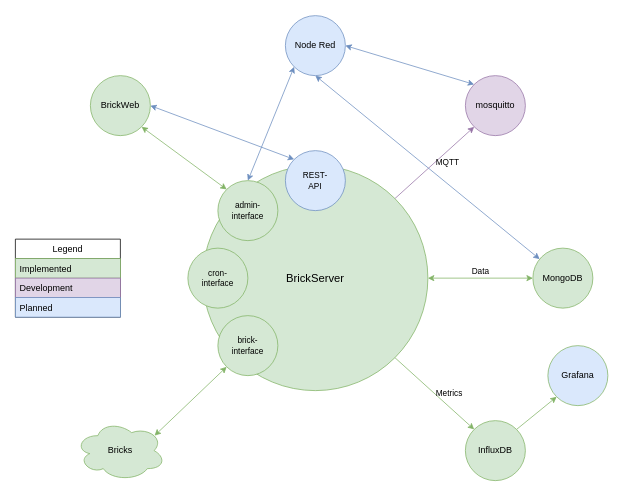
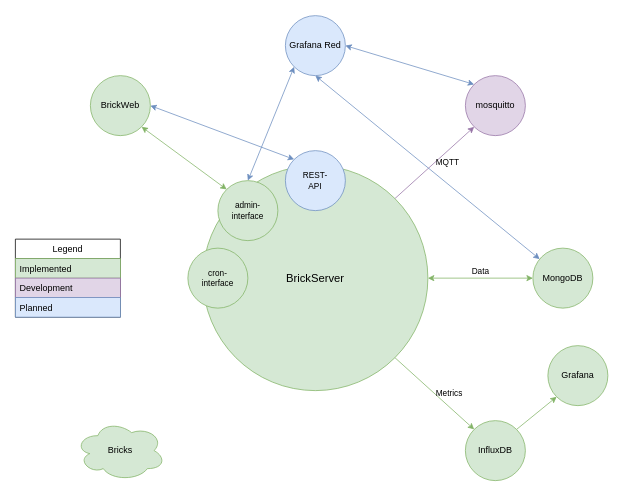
  <mxCell id="0" />
  <mxCell id="1" parent="0" />
  <mxCell id="2" value="MQTT" style="edgeStyle=none;rounded=0;orthogonalLoop=1;jettySize=auto;html=1;exitX=1;exitY=0;exitDx=0;exitDy=0;entryX=0;entryY=1;entryDx=0;entryDy=0;startArrow=none;startFill=0;fillColor=#e1d5e7;strokeColor=#9673a6;fontSize=11;align=left;labelBackgroundColor=none;horizontal=1;" edge="1" parent="1" source="5" target="11"><mxGeometry relative="1" as="geometry" /></mxCell>
  <mxCell id="3" value="Data" style="edgeStyle=none;rounded=0;orthogonalLoop=1;jettySize=auto;html=1;exitX=1;exitY=0.5;exitDx=0;exitDy=0;entryX=0;entryY=0.5;entryDx=0;entryDy=0;startArrow=classic;startFill=1;fillColor=#d5e8d4;strokeColor=#82b366;verticalAlign=bottom;fontSize=11;labelBackgroundColor=none;" edge="1" parent="1" source="5" target="14"><mxGeometry relative="1" as="geometry" /></mxCell>
  <mxCell id="4" value="Metrics" style="edgeStyle=none;rounded=0;orthogonalLoop=1;jettySize=auto;html=1;exitX=1;exitY=1;exitDx=0;exitDy=0;entryX=0;entryY=0;entryDx=0;entryDy=0;startArrow=none;startFill=0;fillColor=#d5e8d4;strokeColor=#82b366;verticalAlign=middle;align=left;labelBackgroundColor=none;" edge="1" parent="1" source="5" target="13"><mxGeometry relative="1" as="geometry" /></mxCell>
  <mxCell id="5" value="BrickServer" style="ellipse;whiteSpace=wrap;html=1;aspect=fixed;fillColor=#d5e8d4;strokeColor=#82b366;fontSize=15;" vertex="1" parent="1"><mxGeometry x="270" y="220" width="300" height="300" as="geometry" /></mxCell>
  <mxCell id="6" value="admin-&lt;br style=&quot;font-size: 11px;&quot;&gt;interface" style="ellipse;whiteSpace=wrap;html=1;aspect=fixed;fillColor=#d5e8d4;strokeColor=#82b366;fontSize=11;" vertex="1" parent="1"><mxGeometry x="290" y="240" width="80" height="80" as="geometry" /></mxCell>
- <mxCell id="7" style="rounded=0;orthogonalLoop=1;jettySize=auto;html=1;exitX=0;exitY=1;exitDx=0;exitDy=0;entryX=0.88;entryY=0.25;entryDx=0;entryDy=0;entryPerimeter=0;startArrow=classic;startFill=1;fillColor=#d5e8d4;strokeColor=#82b366;" edge="1" parent="1" source="8" target="17"><mxGeometry relative="1" as="geometry" /></mxCell>
- <mxCell id="8" value="brick-&lt;br style=&quot;font-size: 11px;&quot;&gt;interface" style="ellipse;whiteSpace=wrap;html=1;aspect=fixed;fillColor=#d5e8d4;strokeColor=#82b366;fontSize=11;" vertex="1" parent="1"><mxGeometry x="290" y="420" width="80" height="80" as="geometry" /></mxCell>
  <mxCell id="9" value="cron-&lt;br style=&quot;font-size: 11px;&quot;&gt;interface" style="ellipse;whiteSpace=wrap;html=1;aspect=fixed;fillColor=#d5e8d4;strokeColor=#82b366;fontSize=11;" vertex="1" parent="1"><mxGeometry x="250" y="330" width="80" height="80" as="geometry" /></mxCell>
  <mxCell id="10" style="edgeStyle=none;rounded=0;orthogonalLoop=1;jettySize=auto;html=1;exitX=0;exitY=0;exitDx=0;exitDy=0;entryX=1;entryY=0.5;entryDx=0;entryDy=0;startArrow=classic;startFill=1;fillColor=#dae8fc;strokeColor=#6c8ebf;" edge="1" parent="1" source="11" target="22"><mxGeometry relative="1" as="geometry" /></mxCell>
  <mxCell id="11" value="mosquitto" style="ellipse;whiteSpace=wrap;html=1;aspect=fixed;fillColor=#e1d5e7;strokeColor=#9673a6;" vertex="1" parent="1"><mxGeometry x="620" y="100" width="80" height="80" as="geometry" /></mxCell>
  <mxCell id="12" style="edgeStyle=none;rounded=0;orthogonalLoop=1;jettySize=auto;html=1;exitX=1;exitY=0;exitDx=0;exitDy=0;entryX=0;entryY=1;entryDx=0;entryDy=0;startArrow=none;startFill=0;fillColor=#d5e8d4;strokeColor=#82b366;" edge="1" parent="1" source="13" target="23"><mxGeometry relative="1" as="geometry" /></mxCell>
  <mxCell id="13" value="InfluxDB" style="ellipse;whiteSpace=wrap;html=1;aspect=fixed;fillColor=#d5e8d4;strokeColor=#82b366;" vertex="1" parent="1"><mxGeometry x="620" y="560" width="80" height="80" as="geometry" /></mxCell>
  <mxCell id="14" value="MongoDB" style="ellipse;whiteSpace=wrap;html=1;aspect=fixed;fillColor=#d5e8d4;strokeColor=#82b366;" vertex="1" parent="1"><mxGeometry x="710" y="330" width="80" height="80" as="geometry" /></mxCell>
  <mxCell id="15" style="edgeStyle=none;rounded=0;orthogonalLoop=1;jettySize=auto;html=1;exitX=0;exitY=0;exitDx=0;exitDy=0;entryX=1;entryY=0.5;entryDx=0;entryDy=0;startArrow=classic;startFill=1;fillColor=#dae8fc;strokeColor=#6c8ebf;" edge="1" parent="1" source="16" target="19"><mxGeometry relative="1" as="geometry" /></mxCell>
  <mxCell id="16" value="REST-&lt;br style=&quot;font-size: 11px;&quot;&gt;API" style="ellipse;whiteSpace=wrap;html=1;aspect=fixed;fillColor=#dae8fc;strokeColor=#6c8ebf;fontSize=11;" vertex="1" parent="1"><mxGeometry x="380" y="200" width="80" height="80" as="geometry" /></mxCell>
  <mxCell id="17" value="Bricks" style="ellipse;shape=cloud;whiteSpace=wrap;html=1;fillColor=#d5e8d4;strokeColor=#82b366;" vertex="1" parent="1"><mxGeometry x="100" y="560" width="120" height="80" as="geometry" /></mxCell>
  <mxCell id="18" style="edgeStyle=none;rounded=0;orthogonalLoop=1;jettySize=auto;html=1;exitX=1;exitY=1;exitDx=0;exitDy=0;entryX=0;entryY=0;entryDx=0;entryDy=0;startArrow=classic;startFill=1;fillColor=#d5e8d4;strokeColor=#82b366;" edge="1" parent="1" source="19" target="6"><mxGeometry relative="1" as="geometry" /></mxCell>
  <mxCell id="19" value="BrickWeb" style="ellipse;whiteSpace=wrap;html=1;aspect=fixed;fillColor=#d5e8d4;strokeColor=#82b366;" vertex="1" parent="1"><mxGeometry x="120" y="100" width="80" height="80" as="geometry" /></mxCell>
  <mxCell id="20" style="edgeStyle=none;rounded=0;orthogonalLoop=1;jettySize=auto;html=1;exitX=0;exitY=1;exitDx=0;exitDy=0;entryX=0.5;entryY=0;entryDx=0;entryDy=0;startArrow=classic;startFill=1;fillColor=#dae8fc;strokeColor=#6c8ebf;" edge="1" parent="1" source="22" target="6"><mxGeometry relative="1" as="geometry" /></mxCell>
  <mxCell id="21" style="edgeStyle=none;rounded=0;orthogonalLoop=1;jettySize=auto;html=1;exitX=0.5;exitY=1;exitDx=0;exitDy=0;startArrow=classic;startFill=1;fillColor=#dae8fc;strokeColor=#6c8ebf;" edge="1" parent="1" source="22" target="14"><mxGeometry relative="1" as="geometry" /></mxCell>
- <mxCell id="22" value="Node Red" style="ellipse;whiteSpace=wrap;html=1;aspect=fixed;fillColor=#dae8fc;strokeColor=#6c8ebf;" vertex="1" parent="1"><mxGeometry x="380" y="20" width="80" height="80" as="geometry" /></mxCell>
- <mxCell id="23" value="Grafana" style="ellipse;whiteSpace=wrap;html=1;aspect=fixed;fillColor=#dae8fc;strokeColor=#82b366;" vertex="1" parent="1"><mxGeometry x="730" y="460" width="80" height="80" as="geometry" /></mxCell>
+ <mxCell id="22" value="Grafana Red" style="ellipse;whiteSpace=wrap;html=1;aspect=fixed;fillColor=#dae8fc;strokeColor=#6c8ebf;" vertex="1" parent="1"><mxGeometry x="380" y="20" width="80" height="80" as="geometry" /></mxCell>
+ <mxCell id="23" value="Grafana" style="ellipse;whiteSpace=wrap;html=1;aspect=fixed;fillColor=#d5e8d4;strokeColor=#82b366;" vertex="1" parent="1"><mxGeometry x="730" y="460" width="80" height="80" as="geometry" /></mxCell>
  <mxCell id="24" value="Legend" style="swimlane;fontStyle=0;childLayout=stackLayout;horizontal=1;startSize=26;fillColor=none;horizontalStack=0;resizeParent=1;resizeParentMax=0;resizeLast=0;collapsible=1;marginBottom=0;" vertex="1" parent="1"><mxGeometry x="20" y="318" width="140" height="104" as="geometry" /></mxCell>
  <mxCell id="25" value="Implemented" style="text;strokeColor=#82b366;fillColor=#d5e8d4;align=left;verticalAlign=top;spacingLeft=4;spacingRight=4;overflow=hidden;rotatable=0;points=[[0,0.5],[1,0.5]];portConstraint=eastwest;" vertex="1" parent="24"><mxGeometry y="26" width="140" height="26" as="geometry" /></mxCell>
  <mxCell id="26" value="Development" style="text;strokeColor=#9673a6;fillColor=#e1d5e7;align=left;verticalAlign=top;spacingLeft=4;spacingRight=4;overflow=hidden;rotatable=0;points=[[0,0.5],[1,0.5]];portConstraint=eastwest;" vertex="1" parent="24"><mxGeometry y="52" width="140" height="26" as="geometry" /></mxCell>
  <mxCell id="27" value="Planned" style="text;strokeColor=#6c8ebf;fillColor=#dae8fc;align=left;verticalAlign=top;spacingLeft=4;spacingRight=4;overflow=hidden;rotatable=0;points=[[0,0.5],[1,0.5]];portConstraint=eastwest;" vertex="1" parent="24"><mxGeometry y="78" width="140" height="26" as="geometry" /></mxCell>
